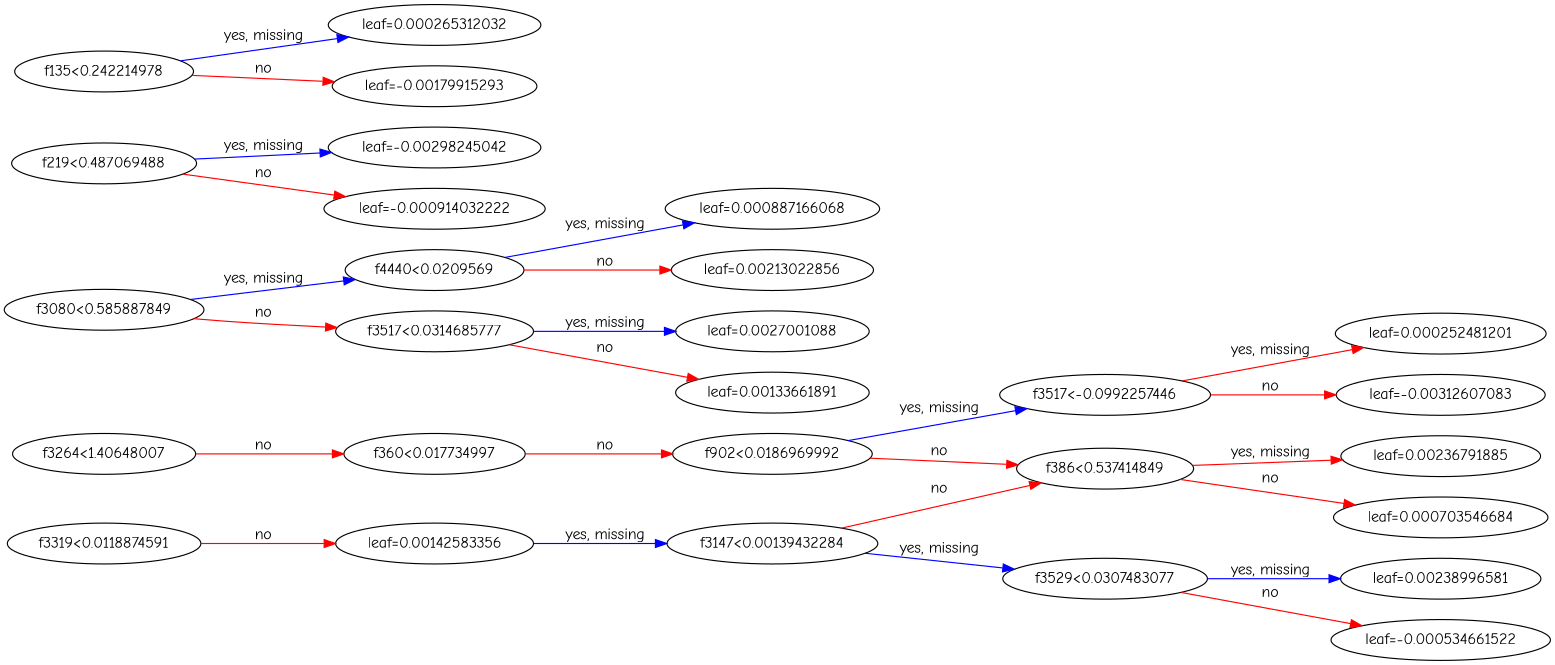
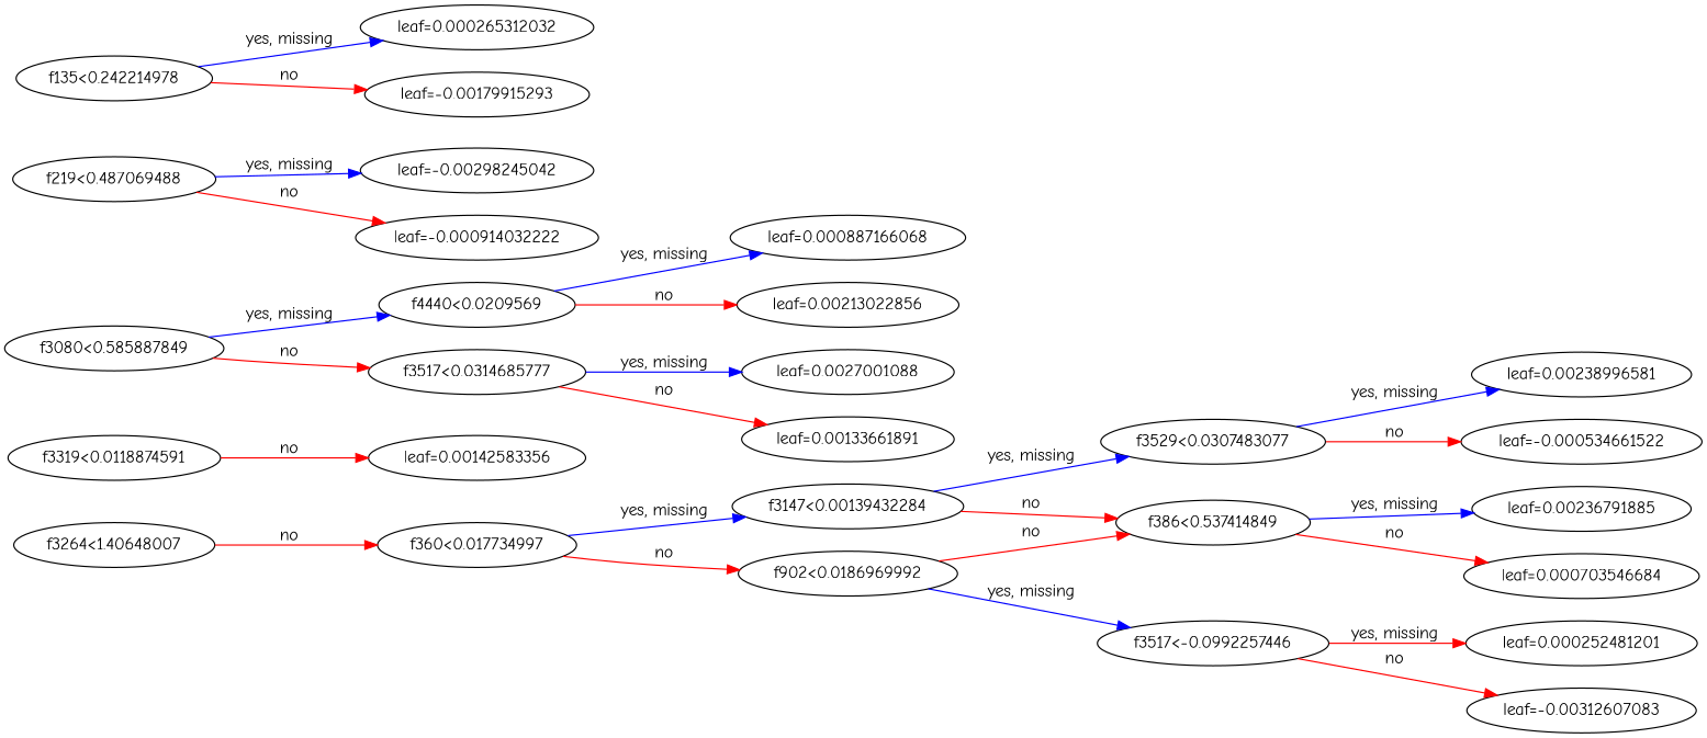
  digraph {
    fontname="Comic Neue"
    rankdir=LR
    node [fontname="Comic Neue"]
    edge [color="#FF0000" fontname="Comic Neue"]
    n1 [label="f3264<1.40648007"]
    n2 [label="f360<0.017734997"]
    n3 [label="f3147<0.00139432284"]
    n4 [label="f902<0.0186969992"]
    n5 [label="f3319<0.0118874591"]
    n6 [label="leaf=0.00142583356"]
    n7 [label="f3080<0.585887849"]
    n8 [label="f4440<0.0209569"]
    n9 [label="f3517<0.0314685777"]
    n10 [label="f3529<0.0307483077"]
    n11 [label="f386<0.537414849"]
    n12 [label="f3517<-0.0992257446"]
    n13 [label="f219<0.487069488"]
    n14 [label="leaf=-0.00298245042"]
    n15 [label="leaf=-0.000914032222"]
    n16 [label="leaf=0.000887166068"]
    n17 [label="leaf=0.00213022856"]
    n18 [label="leaf=0.0027001088"]
    n19 [label="leaf=0.00133661891"]
    n20 [label="leaf=0.00238996581"]
    n21 [label="leaf=-0.000534661522"]
    n22 [label="f135<0.242214978"]
    n23 [label="leaf=0.000265312032"]
    n24 [label="leaf=-0.00179915293"]
    n25 [label="leaf=0.000252481201"]
    n26 [label="leaf=-0.00312607083"]
    n27 [label="leaf=0.00236791885"]
    n28 [label="leaf=0.000703546684"]
    n1 -> n2 [label=no]
-   n6 -> n3 [color="#0000FF" label="yes, missing"]
+   n2 -> n3 [color="#0000FF" label="yes, missing"]
    n2 -> n4 [label=no]
    n3 -> n10 [color="#0000FF" label="yes, missing"]
    n3 -> n11 [label=no]
    n4 -> n11 [label=no]
    n4 -> n12 [color="#0000FF" label="yes, missing"]
    n5 -> n6 [label=no]
    n7 -> n8 [color="#0000FF" label="yes, missing"]
    n7 -> n9 [label=no]
    n8 -> n16 [color="#0000FF" label="yes, missing"]
    n8 -> n17 [label=no]
    n9 -> n18 [color="#0000FF" label="yes, missing"]
    n9 -> n19 [label=no]
    n10 -> n20 [color="#0000FF" label="yes, missing"]
    n10 -> n21 [label=no]
-   n11 -> n27 [label="yes, missing"]
+   n11 -> n27 [color="#0000FF" label="yes, missing"]
    n11 -> n28 [label=no]
    n12 -> n25 [label="yes, missing"]
    n12 -> n26 [label=no]
    n13 -> n14 [color="#0000FF" label="yes, missing"]
    n13 -> n15 [label=no]
    n22 -> n23 [color="#0000FF" label="yes, missing"]
    n22 -> n24 [label=no]
  }
